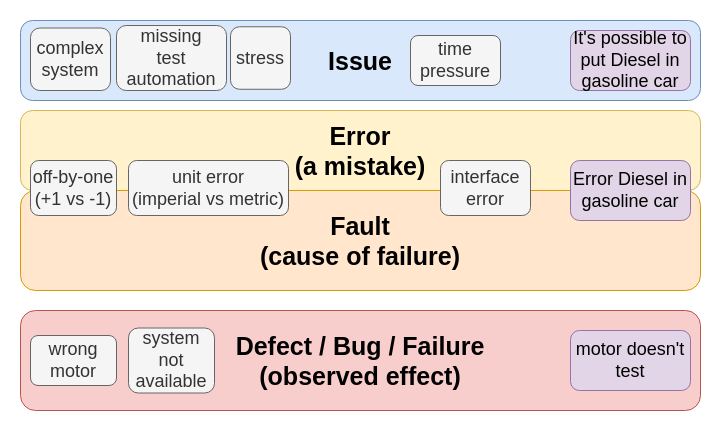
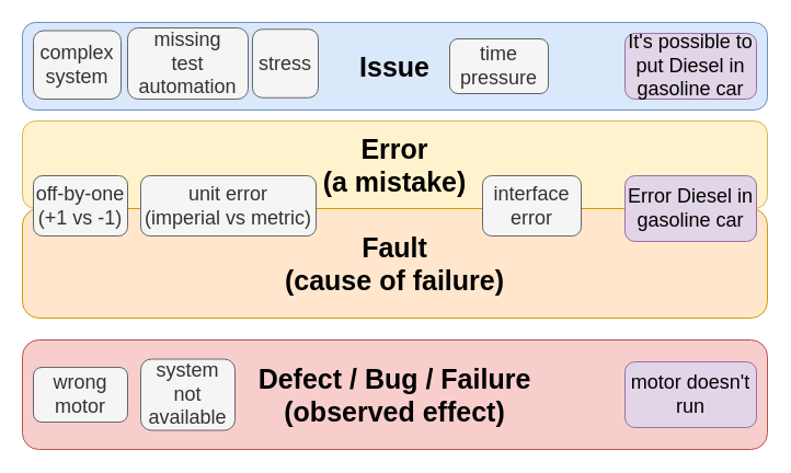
  <mxCell id="0" />
  <mxCell id="1" parent="0" />
  <mxCell id="2" value="&lt;b&gt;&lt;font style=&quot;font-size: 25px&quot;&gt;Issue&lt;/font&gt;&lt;/b&gt;" style="rounded=1;whiteSpace=wrap;html=1;fillColor=#dae8fc;strokeColor=#6c8ebf;" vertex="1" parent="1"><mxGeometry x="20" y="20" width="680" height="80" as="geometry" /></mxCell>
  <mxCell id="3" value="Error&lt;br&gt;(a mistake)" style="rounded=1;whiteSpace=wrap;html=1;fontSize=25;fontStyle=1;fillColor=#fff2cc;strokeColor=#d6b656;" vertex="1" parent="1"><mxGeometry x="20" y="110" width="680" height="80" as="geometry" /></mxCell>
  <mxCell id="4" value="&lt;b&gt;Defect / Bug / Failure&lt;br&gt;(observed effect)&lt;br&gt;&lt;/b&gt;" style="rounded=1;whiteSpace=wrap;html=1;fontSize=25;fillColor=#f8cecc;strokeColor=#b85450;" vertex="1" parent="1"><mxGeometry x="20" y="310" width="680" height="100" as="geometry" /></mxCell>
  <mxCell id="5" value="&lt;b&gt;Fault&lt;br&gt;(cause of failure)&lt;br&gt;&lt;/b&gt;" style="rounded=1;whiteSpace=wrap;html=1;fontSize=25;fillColor=#ffe6cc;strokeColor=#d79b00;" vertex="1" parent="1"><mxGeometry x="20" y="190" width="680" height="100" as="geometry" /></mxCell>
  <mxCell id="6" value="off-by-one&lt;br&gt;(+1 vs -1)" style="rounded=1;whiteSpace=wrap;html=1;fontSize=18;fillColor=#f5f5f5;strokeColor=#666666;fontColor=#333333;" vertex="1" parent="1"><mxGeometry x="30" y="160" width="86" height="55" as="geometry" /></mxCell>
  <mxCell id="7" value="unit error&lt;br&gt;(imperial vs metric)" style="rounded=1;whiteSpace=wrap;html=1;fontSize=18;fillColor=#f5f5f5;strokeColor=#666666;fontColor=#333333;" vertex="1" parent="1"><mxGeometry x="128" y="160" width="160" height="55" as="geometry" /></mxCell>
- <mxCell id="8" value="motor doesn't test" style="rounded=1;whiteSpace=wrap;html=1;fontSize=18;fillColor=#e1d5e7;strokeColor=#9673a6;" vertex="1" parent="1"><mxGeometry x="570" y="330" width="120" height="60" as="geometry" /></mxCell>
+ <mxCell id="8" value="motor doesn't run" style="rounded=1;whiteSpace=wrap;html=1;fontSize=18;fillColor=#e1d5e7;strokeColor=#9673a6;" vertex="1" parent="1"><mxGeometry x="570" y="330" width="120" height="60" as="geometry" /></mxCell>
  <mxCell id="9" value="Error Diesel in gasoline car" style="rounded=1;whiteSpace=wrap;html=1;fontSize=18;fillColor=#e1d5e7;strokeColor=#9673a6;" vertex="1" parent="1"><mxGeometry x="570" y="160" width="120" height="60" as="geometry" /></mxCell>
  <mxCell id="10" value="It's possible to&lt;br&gt;put Diesel in gasoline car" style="rounded=1;whiteSpace=wrap;html=1;fontSize=18;fillColor=#e1d5e7;strokeColor=#9673a6;" vertex="1" parent="1"><mxGeometry x="570" y="30" width="120" height="60" as="geometry" /></mxCell>
  <mxCell id="11" value="complex system" style="rounded=1;whiteSpace=wrap;html=1;fontSize=18;fillColor=#f5f5f5;strokeColor=#666666;fontColor=#333333;" vertex="1" parent="1"><mxGeometry x="30" y="27.5" width="80" height="62.5" as="geometry" /></mxCell>
  <mxCell id="12" value="stress" style="rounded=1;whiteSpace=wrap;html=1;fontSize=18;fillColor=#f5f5f5;strokeColor=#666666;fontColor=#333333;" vertex="1" parent="1"><mxGeometry x="230" y="26.25" width="60" height="62.5" as="geometry" /></mxCell>
  <mxCell id="13" value="missing&lt;br&gt;test automation" style="rounded=1;whiteSpace=wrap;html=1;fontSize=18;fillColor=#f5f5f5;strokeColor=#666666;fontColor=#333333;" vertex="1" parent="1"><mxGeometry x="116" y="25" width="110" height="65" as="geometry" /></mxCell>
  <mxCell id="14" value="time pressure" style="rounded=1;whiteSpace=wrap;html=1;fontSize=18;fillColor=#f5f5f5;strokeColor=#666666;fontColor=#333333;" vertex="1" parent="1"><mxGeometry x="410" y="35" width="90" height="50" as="geometry" /></mxCell>
  <mxCell id="15" value="interface&lt;br&gt;error" style="rounded=1;whiteSpace=wrap;html=1;fontSize=18;fillColor=#f5f5f5;strokeColor=#666666;fontColor=#333333;" vertex="1" parent="1"><mxGeometry x="440" y="160" width="90" height="55" as="geometry" /></mxCell>
  <mxCell id="16" value="wrong motor" style="rounded=1;whiteSpace=wrap;html=1;fontSize=18;fillColor=#f5f5f5;strokeColor=#666666;fontColor=#333333;" vertex="1" parent="1"><mxGeometry x="30" y="335" width="86" height="50" as="geometry" /></mxCell>
  <mxCell id="17" value="system not available" style="rounded=1;whiteSpace=wrap;html=1;fontSize=18;fillColor=#f5f5f5;strokeColor=#666666;fontColor=#333333;" vertex="1" parent="1"><mxGeometry x="128" y="327.5" width="86" height="65" as="geometry" /></mxCell>
